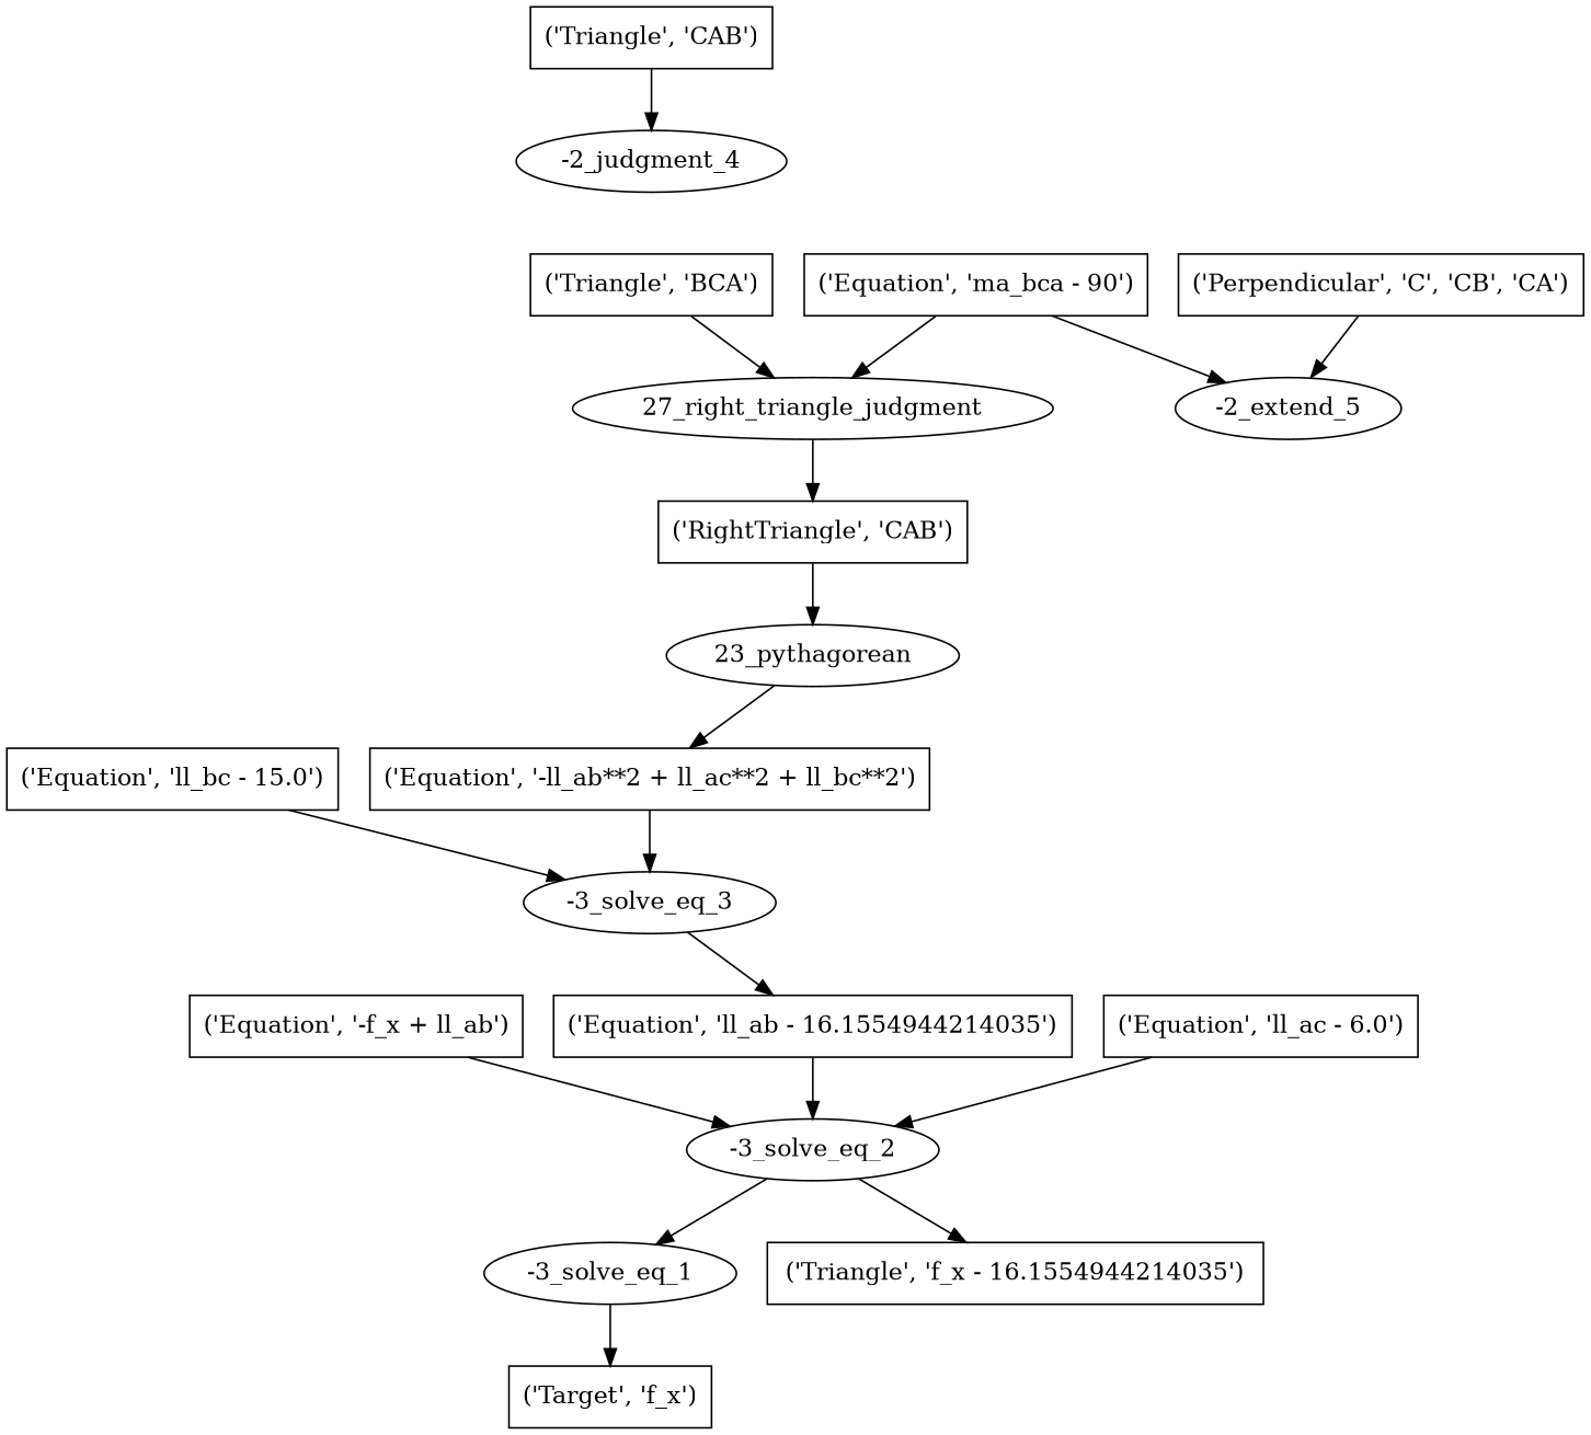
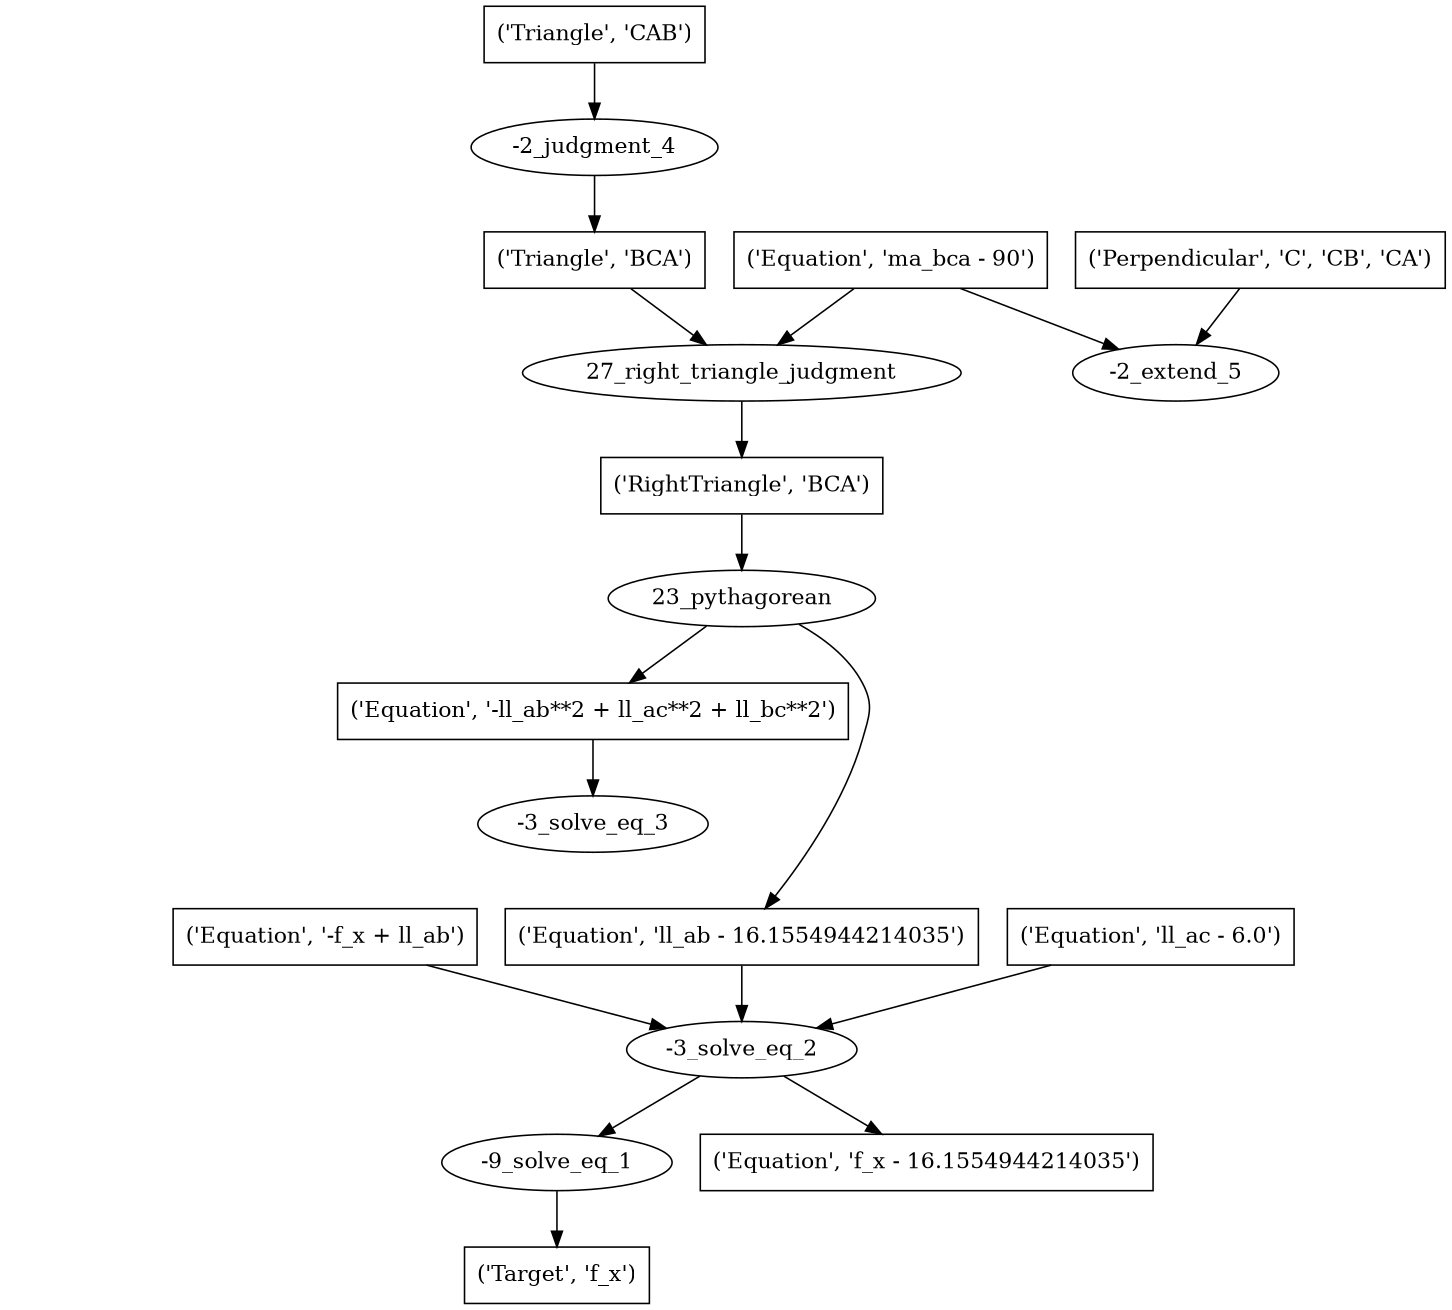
  digraph {
    node [shape=box]
    n1 [label="('Target', 'f_x')"]
-   n2 [label="-3_solve_eq_1" shape=""]
-   n3 [label="('Triangle', 'f_x - 16.1554944214035')"]
+   n2 [label="-9_solve_eq_1" shape=""]
+   n3 [label="('Equation', 'f_x - 16.1554944214035')"]
    n4 [label="-3_solve_eq_2" shape=""]
    n5 [label="('Equation', '-f_x + ll_ab')"]
    n6 [label="('Equation', 'll_ab - 16.1554944214035')"]
    n7 [label="-3_solve_eq_3" shape=""]
-   n8 [label="('Equation', 'll_bc - 15.0')"]
    n9 [label="('Equation', 'll_ac - 6.0')"]
    n10 [label="('Equation', '-ll_ab**2 + ll_ac**2 + ll_bc**2')"]
    n11 [label="23_pythagorean" shape=""]
-   n12 [label="('RightTriangle', 'CAB')"]
+   n12 [label="('RightTriangle', 'BCA')"]
    n13 [label="27_right_triangle_judgment" shape=""]
    n14 [label="('Triangle', 'BCA')"]
    n15 [label="('Equation', 'ma_bca - 90')"]
    n16 [label="-2_extend_5" shape=""]
    n17 [label="-2_judgment_4" shape=""]
    n18 [label="('Triangle', 'CAB')"]
    n19 [label="('Perpendicular', 'C', 'CB', 'CA')"]
    n2 -> n1
    n4 -> n2
    n4 -> n3
    n5 -> n4
    n6 -> n4
-   n7 -> n6
-   n8 -> n7
+   n11 -> n6
    n9 -> n4
    n10 -> n7
    n11 -> n10
    n12 -> n11
    n13 -> n12
    n14 -> n13
    n15 -> n13
    n15 -> n16
+   n17 -> n14
    n18 -> n17
    n19 -> n16
  }
